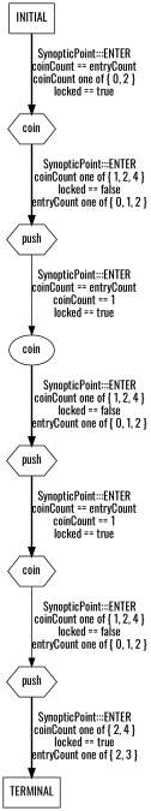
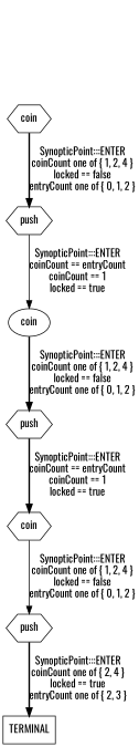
  digraph {
    fontname=Oswald
    node [shape=hexagon fontname=Oswald]
    edge [style=bold fontname=Oswald]
    n1 [label=coin]
    n2 [label=push]
    n3 [label=coin shape=ellipse]
    n4 [label=push]
    n5 [label=coin]
    n6 [label=push]
    n7 [label=TERMINAL shape=box]
-   n8 [label=INITIAL shape=box]
    n1 -> n2 [label="SynopticPoint:::ENTER\ncoinCount one of { 1, 2, 4 }\nlocked == false\nentryCount one of { 0, 1, 2 }\n"]
    n2 -> n3 [label="SynopticPoint:::ENTER\ncoinCount == entryCount\ncoinCount == 1\nlocked == true\n" style=solid]
    n3 -> n4 [label="SynopticPoint:::ENTER\ncoinCount one of { 1, 2, 4 }\nlocked == false\nentryCount one of { 0, 1, 2 }\n"]
    n4 -> n5 [label="SynopticPoint:::ENTER\ncoinCount == entryCount\ncoinCount == 1\nlocked == true\n"]
    n5 -> n6 [label="SynopticPoint:::ENTER\ncoinCount one of { 1, 2, 4 }\nlocked == false\nentryCount one of { 0, 1, 2 }\n" style=solid]
    n6 -> n7 [label="SynopticPoint:::ENTER\ncoinCount one of { 2, 4 }\nlocked == true\nentryCount one of { 2, 3 }\n"]
-   n8 -> n1 [label="SynopticPoint:::ENTER\ncoinCount == entryCount\ncoinCount one of { 0, 2 }\nlocked == true\n"]
  }
